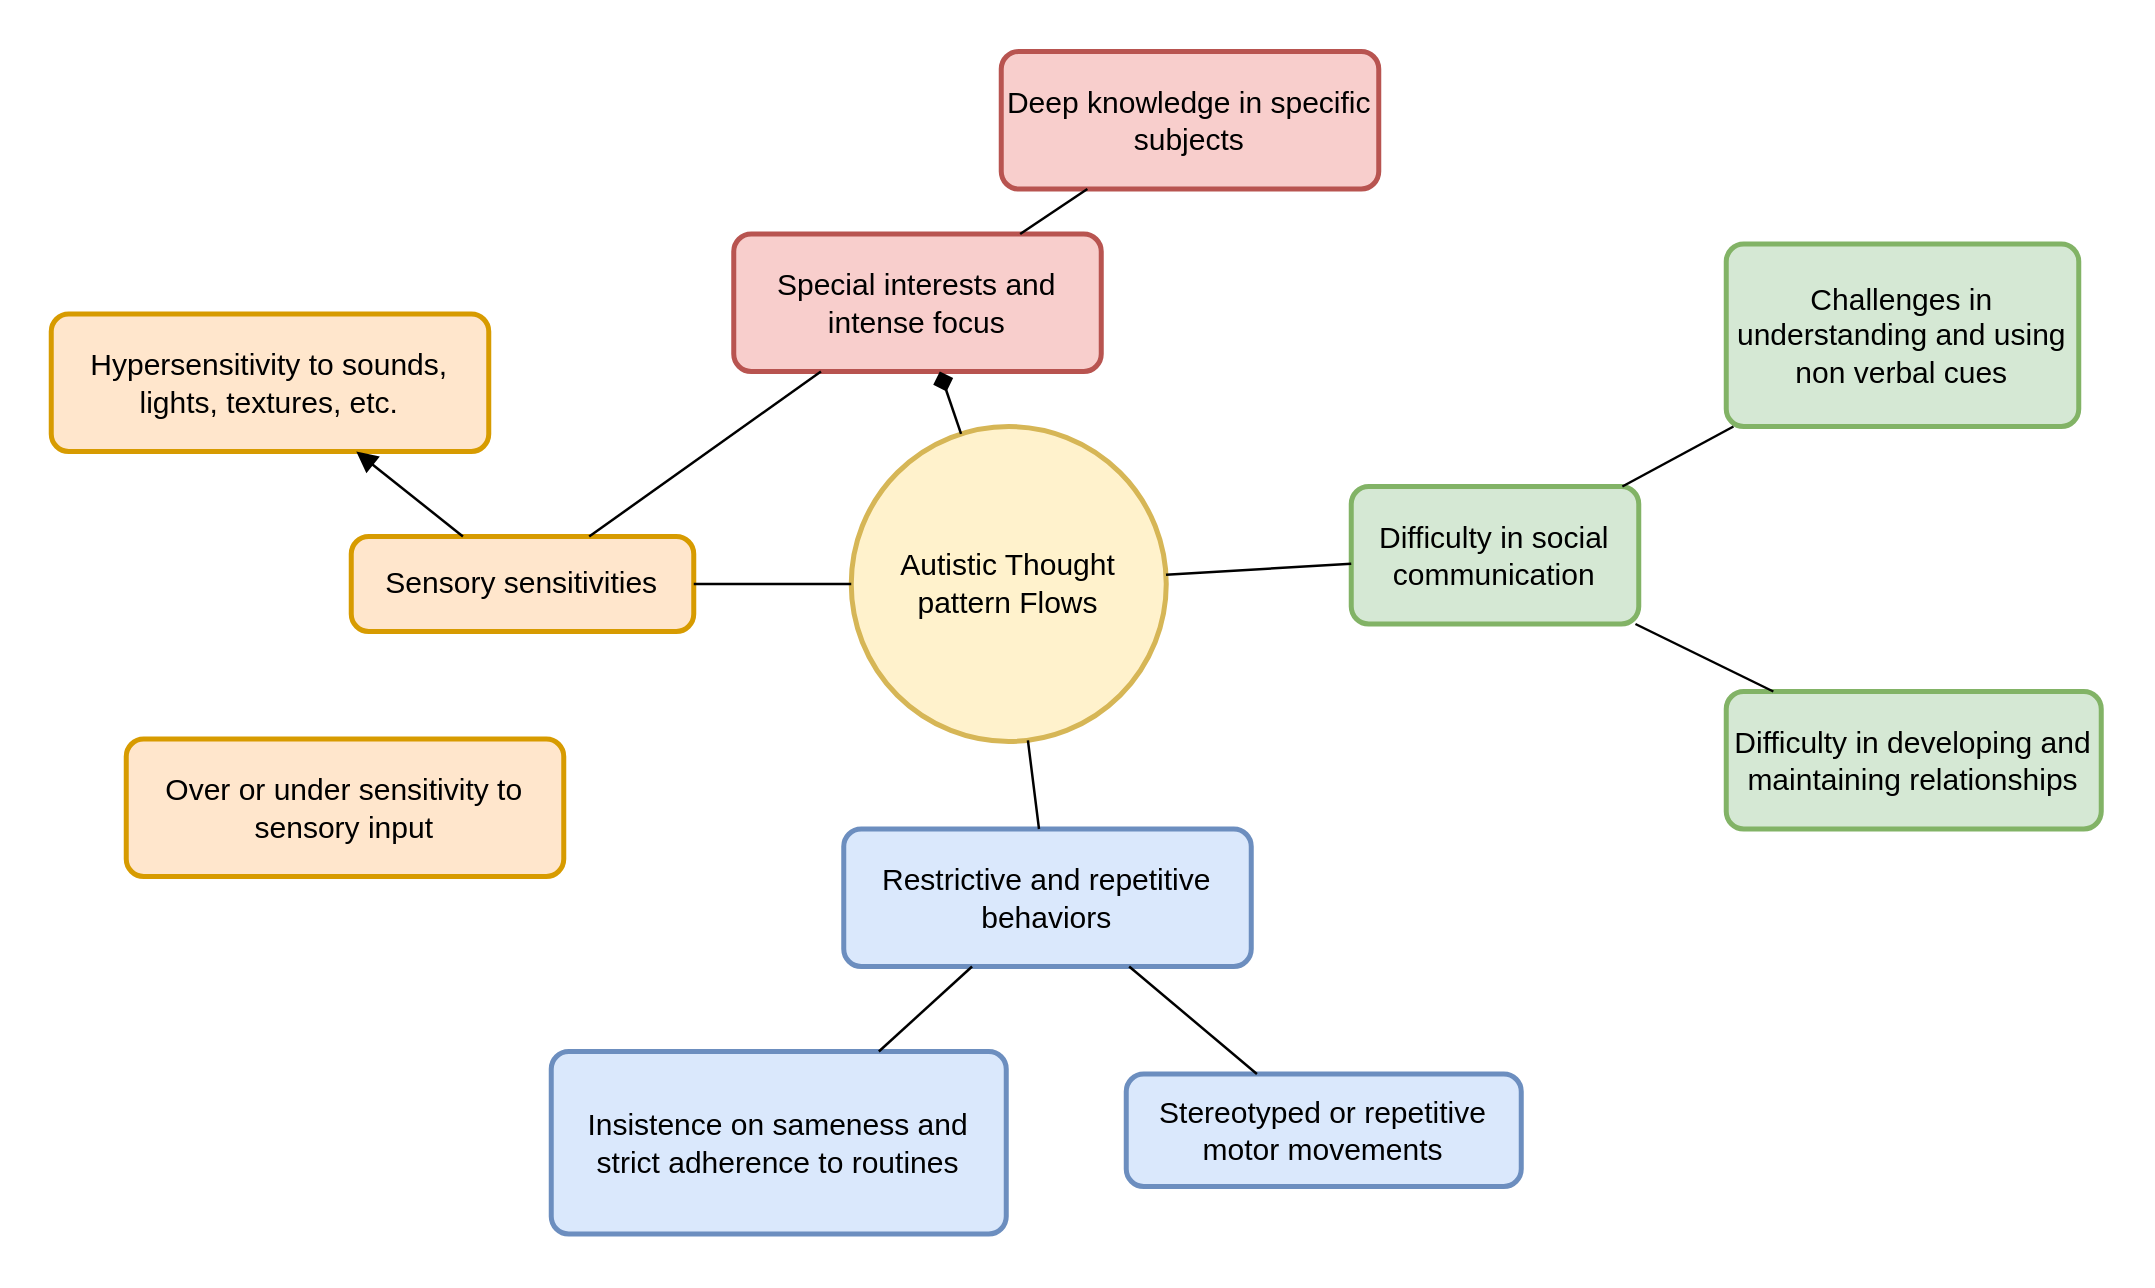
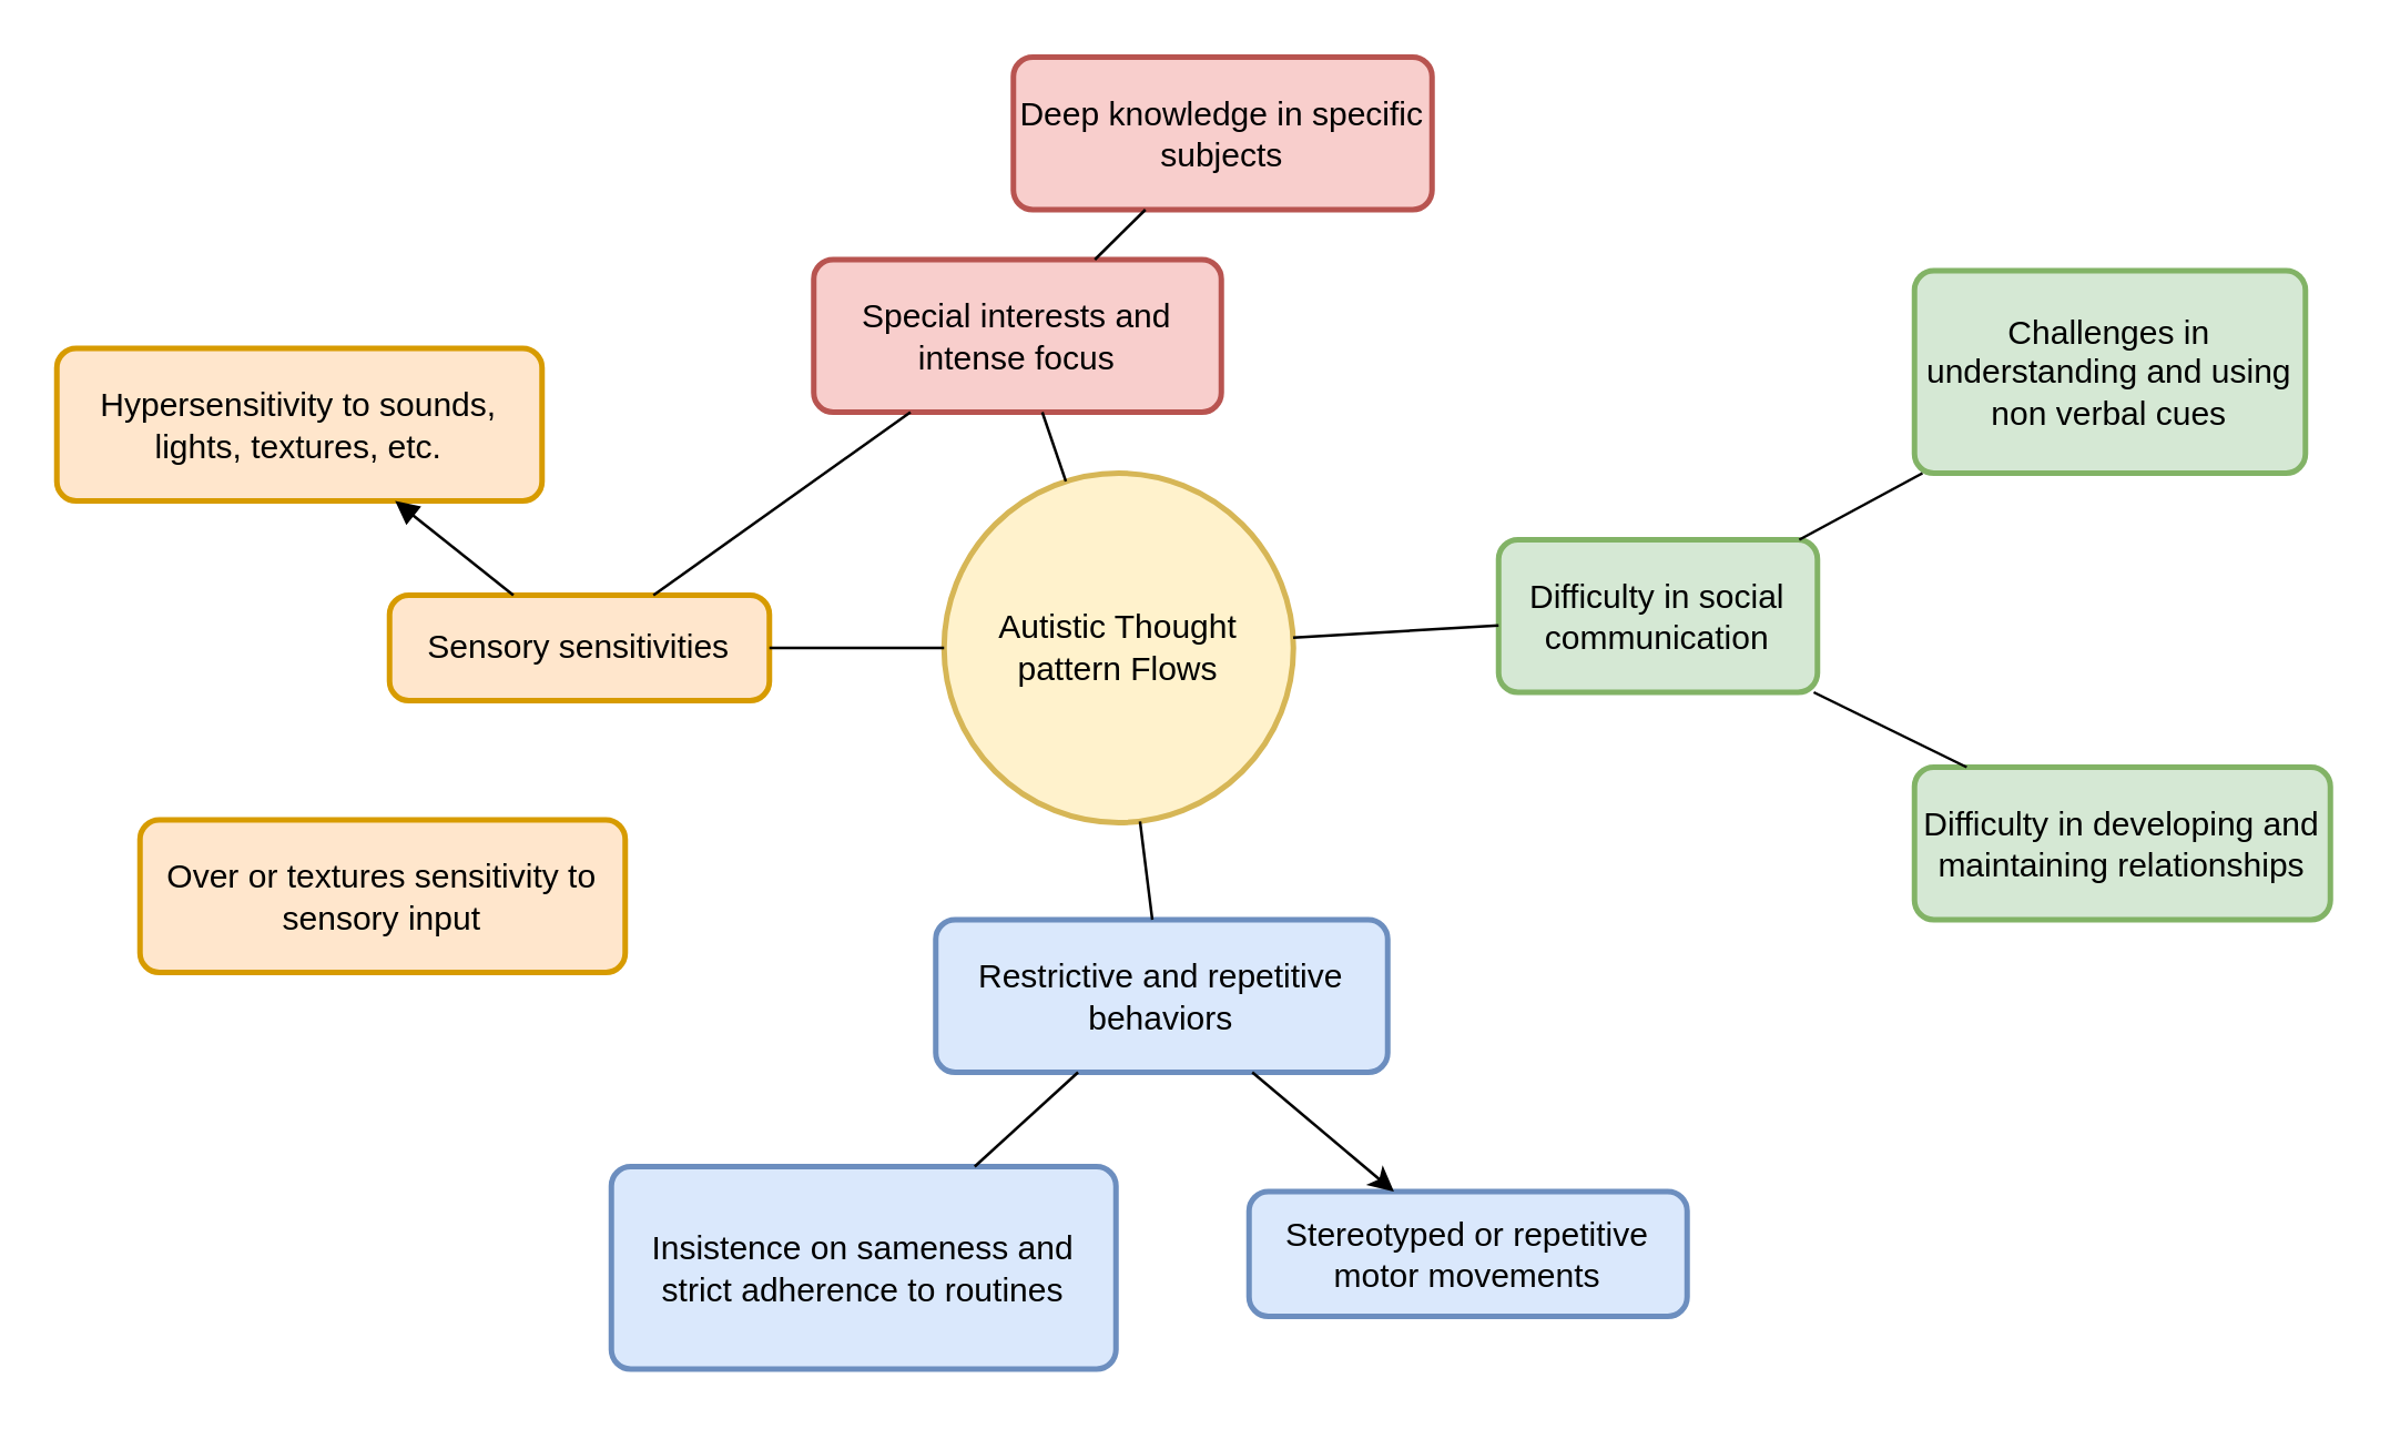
  <mxCell id="0" />
  <mxCell id="1" parent="0" />
  <mxCell id="2" value="Autistic Thought pattern Flows" style="ellipse;aspect=fixed;strokeWidth=2;whiteSpace=wrap;fillColor=#fff2cc;strokeColor=#d6b656;" parent="1" vertex="1"><mxGeometry x="340" y="170" width="126" height="126" as="geometry" /></mxCell>
  <mxCell id="3" value="Difficulty in social communication" style="rounded=1;absoluteArcSize=1;arcSize=14;whiteSpace=wrap;strokeWidth=2;fillColor=#d5e8d4;strokeColor=#82b366;" parent="1" vertex="1"><mxGeometry x="540" y="194" width="115" height="55" as="geometry" /></mxCell>
  <mxCell id="4" value="Challenges in understanding and using non verbal cues" style="rounded=1;absoluteArcSize=1;arcSize=14;whiteSpace=wrap;strokeWidth=2;fillColor=#d5e8d4;strokeColor=#82b366;" parent="1" vertex="1"><mxGeometry x="690" y="97" width="141" height="73" as="geometry" /></mxCell>
  <mxCell id="5" value="Difficulty in developing and maintaining relationships" style="rounded=1;absoluteArcSize=1;arcSize=14;whiteSpace=wrap;strokeWidth=2;fillColor=#d5e8d4;strokeColor=#82b366;" parent="1" vertex="1"><mxGeometry x="690" y="276" width="150" height="55" as="geometry" /></mxCell>
  <mxCell id="6" value="Restrictive and repetitive behaviors" style="rounded=1;absoluteArcSize=1;arcSize=14;whiteSpace=wrap;strokeWidth=2;fillColor=#dae8fc;strokeColor=#6c8ebf;" parent="1" vertex="1"><mxGeometry x="337" y="331" width="163" height="55" as="geometry" /></mxCell>
  <mxCell id="7" value="Stereotyped or repetitive motor movements" style="rounded=1;absoluteArcSize=1;arcSize=14;whiteSpace=wrap;strokeWidth=2;fillColor=#dae8fc;strokeColor=#6c8ebf;" parent="1" vertex="1"><mxGeometry x="450" y="429" width="158" height="45" as="geometry" /></mxCell>
  <mxCell id="8" value="Insistence on sameness and strict adherence to routines" style="rounded=1;absoluteArcSize=1;arcSize=14;whiteSpace=wrap;strokeWidth=2;fillColor=#dae8fc;strokeColor=#6c8ebf;" parent="1" vertex="1"><mxGeometry x="220" y="420" width="182" height="73" as="geometry" /></mxCell>
  <mxCell id="9" value="Sensory sensitivities" style="rounded=1;absoluteArcSize=1;arcSize=14;whiteSpace=wrap;strokeWidth=2;fillColor=#ffe6cc;strokeColor=#d79b00;" parent="1" vertex="1"><mxGeometry x="140" y="214" width="137" height="38" as="geometry" /></mxCell>
- <mxCell id="10" value="Over or under sensitivity to sensory input" style="rounded=1;absoluteArcSize=1;arcSize=14;whiteSpace=wrap;strokeWidth=2;fillColor=#ffe6cc;strokeColor=#d79b00;" parent="1" vertex="1"><mxGeometry x="50" y="295" width="175" height="55" as="geometry" /></mxCell>
+ <mxCell id="10" value="Over or textures sensitivity to sensory input" style="rounded=1;absoluteArcSize=1;arcSize=14;whiteSpace=wrap;strokeWidth=2;fillColor=#ffe6cc;strokeColor=#d79b00;" parent="1" vertex="1"><mxGeometry x="50" y="295" width="175" height="55" as="geometry" /></mxCell>
  <mxCell id="11" value="Hypersensitivity to sounds, lights, textures, etc." style="rounded=1;absoluteArcSize=1;arcSize=14;whiteSpace=wrap;strokeWidth=2;fillColor=#ffe6cc;strokeColor=#d79b00;" parent="1" vertex="1"><mxGeometry x="20" y="125" width="175" height="55" as="geometry" /></mxCell>
  <mxCell id="12" value="Special interests and intense focus" style="rounded=1;absoluteArcSize=1;arcSize=14;whiteSpace=wrap;strokeWidth=2;fillColor=#f8cecc;strokeColor=#b85450;" parent="1" vertex="1"><mxGeometry x="293" y="93" width="147" height="55" as="geometry" /></mxCell>
- <mxCell id="13" value="Deep knowledge in specific subjects" style="rounded=1;absoluteArcSize=1;arcSize=14;whiteSpace=wrap;strokeWidth=2;fillColor=#f8cecc;strokeColor=#b85450;" parent="1" vertex="1"><mxGeometry x="400" y="20" width="151" height="55" as="geometry" /></mxCell>
+ <mxCell id="13" value="Deep knowledge in specific subjects" style="rounded=1;absoluteArcSize=1;arcSize=14;whiteSpace=wrap;strokeWidth=2;fillColor=#f8cecc;strokeColor=#b85450;" parent="1" vertex="1"><mxGeometry x="365" y="20" width="151" height="55" as="geometry" /></mxCell>
  <mxCell id="14" style="endArrow=none" parent="1" source="2" target="3" edge="1"><mxGeometry relative="1" as="geometry" /></mxCell>
  <mxCell id="15" style="endArrow=none" parent="1" source="2" target="6" edge="1"><mxGeometry relative="1" as="geometry" /></mxCell>
  <mxCell id="16" style="endArrow=none" parent="1" source="2" target="9" edge="1"><mxGeometry relative="1" as="geometry" /></mxCell>
- <mxCell id="17" style="endArrow=diamond;" parent="1" source="2" target="12" edge="1"><mxGeometry relative="1" as="geometry" /></mxCell>
+ <mxCell id="17" style="endArrow=none" parent="1" source="2" target="12" edge="1"><mxGeometry relative="1" as="geometry" /></mxCell>
  <mxCell id="18" style="endArrow=none" parent="1" source="3" target="4" edge="1"><mxGeometry relative="1" as="geometry" /></mxCell>
  <mxCell id="19" style="endArrow=none" parent="1" source="3" target="5" edge="1"><mxGeometry relative="1" as="geometry" /></mxCell>
- <mxCell id="20" style="endArrow=none" parent="1" source="6" target="7" edge="1"><mxGeometry relative="1" as="geometry" /></mxCell>
+ <mxCell id="20" style="endArrow=classic;" parent="1" source="6" target="7" edge="1"><mxGeometry relative="1" as="geometry" /></mxCell>
  <mxCell id="21" style="endArrow=none" parent="1" source="6" target="8" edge="1"><mxGeometry relative="1" as="geometry" /></mxCell>
  <mxCell id="22" style="endArrow=none;" parent="1" source="9" target="12" edge="1"><mxGeometry relative="1" as="geometry" /></mxCell>
  <mxCell id="23" style="endArrow=block;" parent="1" source="9" target="11" edge="1"><mxGeometry relative="1" as="geometry" /></mxCell>
  <mxCell id="24" style="endArrow=none" parent="1" source="12" target="13" edge="1"><mxGeometry relative="1" as="geometry" /></mxCell>
